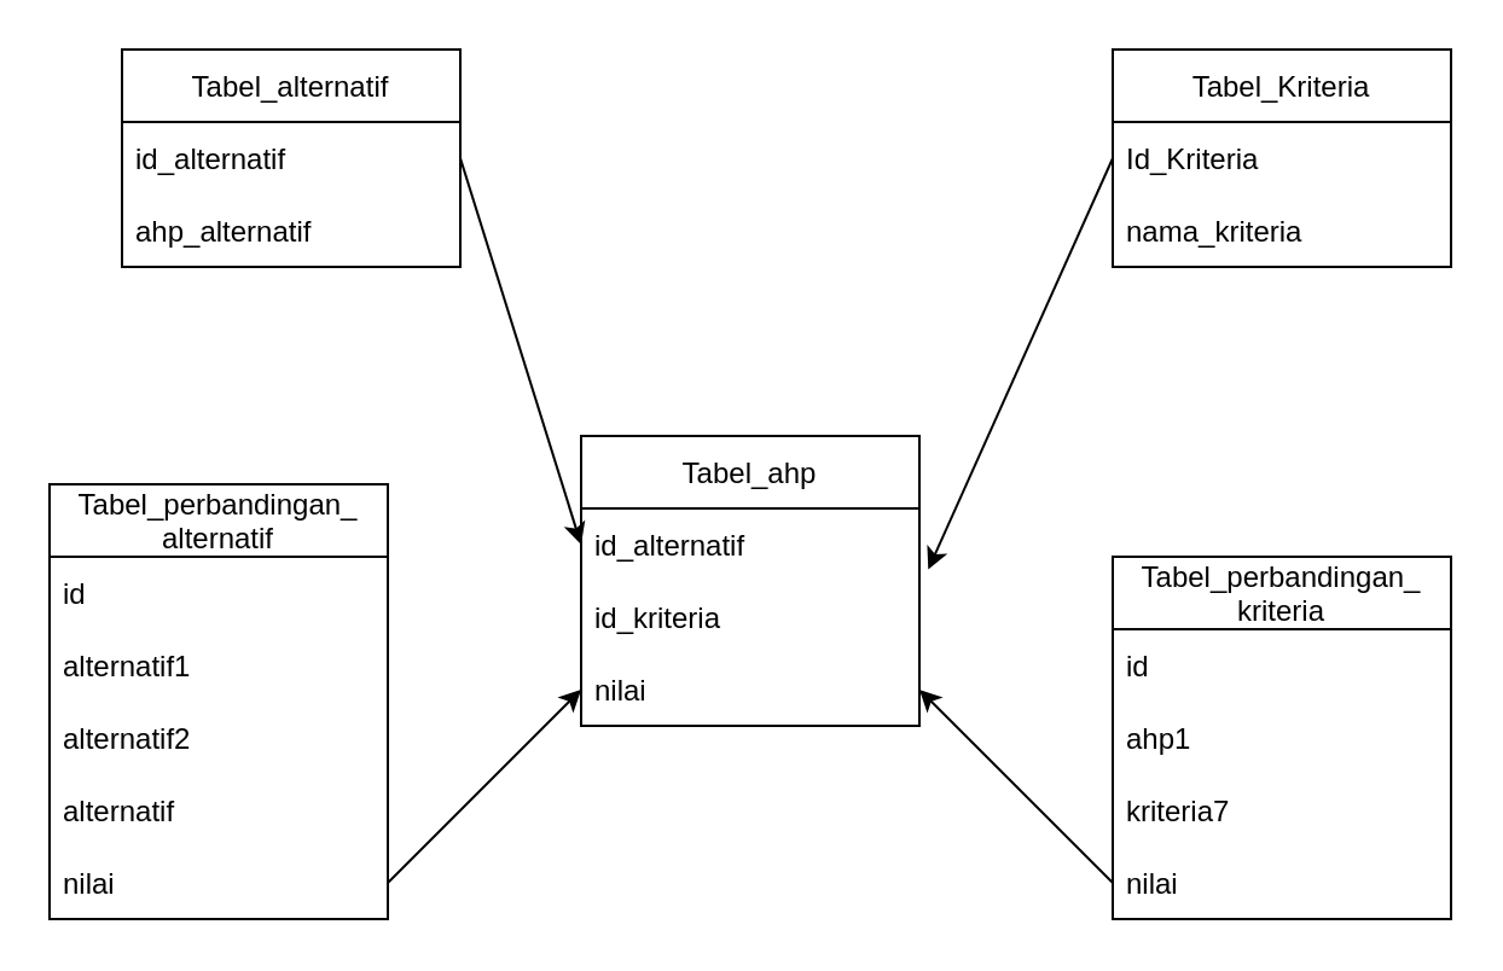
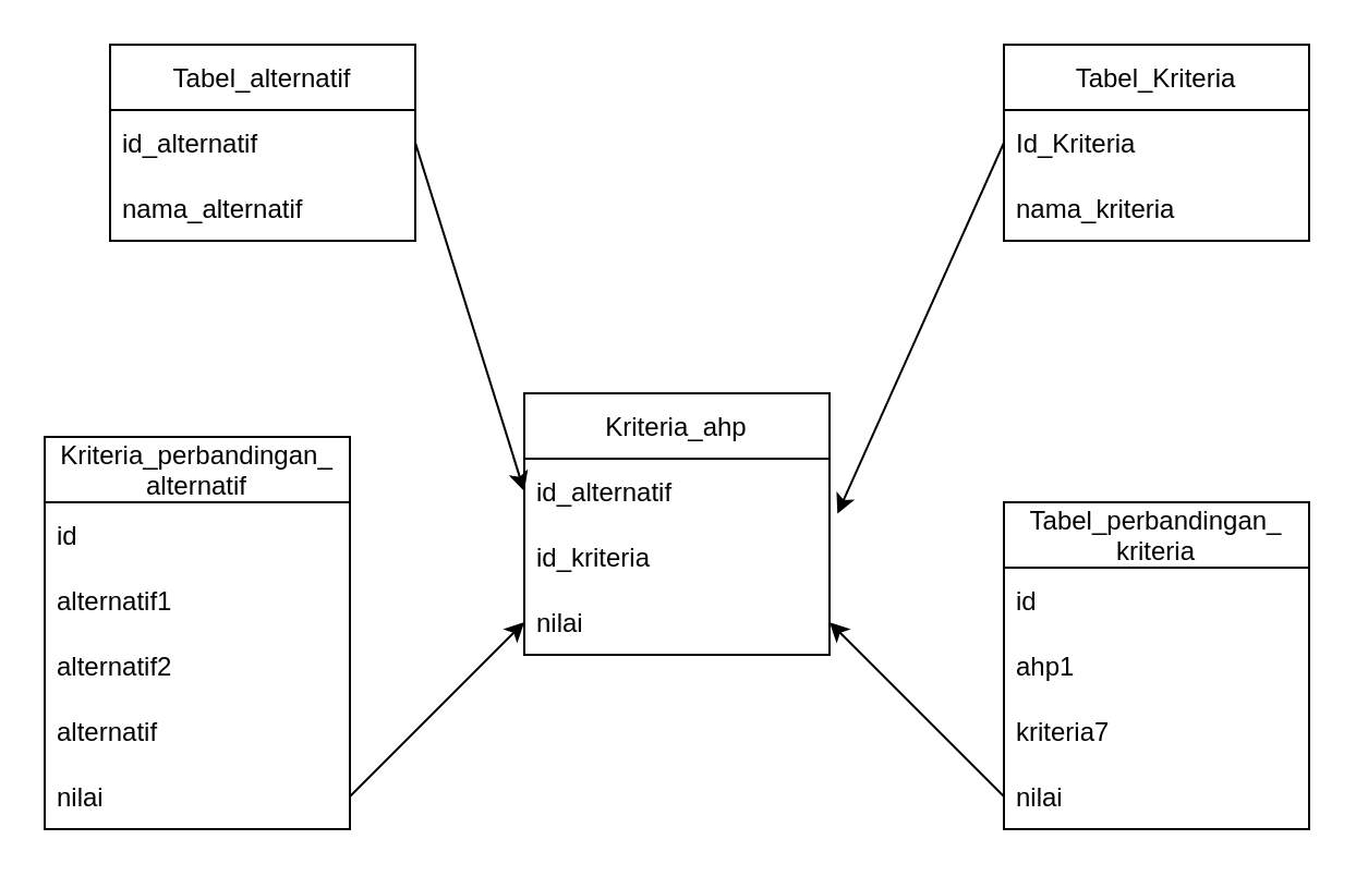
  <mxCell id="0" />
  <mxCell id="1" parent="0" />
  <mxCell id="2" value="Tabel_Kriteria" style="swimlane;fontStyle=0;childLayout=stackLayout;horizontal=1;startSize=30;horizontalStack=0;resizeParent=1;resizeParentMax=0;resizeLast=0;collapsible=1;marginBottom=0;" parent="1" vertex="1"><mxGeometry x="460" y="20" width="140" height="90" as="geometry" /></mxCell>
  <mxCell id="3" value="Id_Kriteria" style="text;strokeColor=none;fillColor=none;align=left;verticalAlign=middle;spacingLeft=4;spacingRight=4;overflow=hidden;points=[[0,0.5],[1,0.5]];portConstraint=eastwest;rotatable=0;" parent="2" vertex="1"><mxGeometry y="30" width="140" height="30" as="geometry" /></mxCell>
  <mxCell id="4" value="nama_kriteria" style="text;strokeColor=none;fillColor=none;align=left;verticalAlign=middle;spacingLeft=4;spacingRight=4;overflow=hidden;points=[[0,0.5],[1,0.5]];portConstraint=eastwest;rotatable=0;" parent="2" vertex="1"><mxGeometry y="60" width="140" height="30" as="geometry" /></mxCell>
- <mxCell id="5" value="Tabel_ahp" style="swimlane;fontStyle=0;childLayout=stackLayout;horizontal=1;startSize=30;horizontalStack=0;resizeParent=1;resizeParentMax=0;resizeLast=0;collapsible=1;marginBottom=0;" parent="1" vertex="1"><mxGeometry x="240" y="180" width="140" height="120" as="geometry" /></mxCell>
+ <mxCell id="5" value="Kriteria_ahp" style="swimlane;fontStyle=0;childLayout=stackLayout;horizontal=1;startSize=30;horizontalStack=0;resizeParent=1;resizeParentMax=0;resizeLast=0;collapsible=1;marginBottom=0;" parent="1" vertex="1"><mxGeometry x="240" y="180" width="140" height="120" as="geometry" /></mxCell>
  <mxCell id="6" value="id_alternatif" style="text;strokeColor=none;fillColor=none;align=left;verticalAlign=middle;spacingLeft=4;spacingRight=4;overflow=hidden;points=[[0,0.5],[1,0.5]];portConstraint=eastwest;rotatable=0;" parent="5" vertex="1"><mxGeometry y="30" width="140" height="30" as="geometry" /></mxCell>
  <mxCell id="7" value="id_kriteria" style="text;strokeColor=none;fillColor=none;align=left;verticalAlign=middle;spacingLeft=4;spacingRight=4;overflow=hidden;points=[[0,0.5],[1,0.5]];portConstraint=eastwest;rotatable=0;" parent="5" vertex="1"><mxGeometry y="60" width="140" height="30" as="geometry" /></mxCell>
  <mxCell id="8" value="nilai" style="text;strokeColor=none;fillColor=none;align=left;verticalAlign=middle;spacingLeft=4;spacingRight=4;overflow=hidden;points=[[0,0.5],[1,0.5]];portConstraint=eastwest;rotatable=0;" parent="5" vertex="1"><mxGeometry y="90" width="140" height="30" as="geometry" /></mxCell>
  <mxCell id="9" value="Tabel_alternatif" style="swimlane;fontStyle=0;childLayout=stackLayout;horizontal=1;startSize=30;horizontalStack=0;resizeParent=1;resizeParentMax=0;resizeLast=0;collapsible=1;marginBottom=0;" parent="1" vertex="1"><mxGeometry x="50" y="20" width="140" height="90" as="geometry" /></mxCell>
  <mxCell id="10" value="id_alternatif" style="text;strokeColor=none;fillColor=none;align=left;verticalAlign=middle;spacingLeft=4;spacingRight=4;overflow=hidden;points=[[0,0.5],[1,0.5]];portConstraint=eastwest;rotatable=0;" parent="9" vertex="1"><mxGeometry y="30" width="140" height="30" as="geometry" /></mxCell>
- <mxCell id="11" value="ahp_alternatif" style="text;strokeColor=none;fillColor=none;align=left;verticalAlign=middle;spacingLeft=4;spacingRight=4;overflow=hidden;points=[[0,0.5],[1,0.5]];portConstraint=eastwest;rotatable=0;" parent="9" vertex="1"><mxGeometry y="60" width="140" height="30" as="geometry" /></mxCell>
+ <mxCell id="11" value="nama_alternatif" style="text;strokeColor=none;fillColor=none;align=left;verticalAlign=middle;spacingLeft=4;spacingRight=4;overflow=hidden;points=[[0,0.5],[1,0.5]];portConstraint=eastwest;rotatable=0;" parent="9" vertex="1"><mxGeometry y="60" width="140" height="30" as="geometry" /></mxCell>
  <mxCell id="12" value="Tabel_perbandingan_&#10;kriteria" style="swimlane;fontStyle=0;childLayout=stackLayout;horizontal=1;startSize=30;horizontalStack=0;resizeParent=1;resizeParentMax=0;resizeLast=0;collapsible=1;marginBottom=0;" vertex="1" parent="1"><mxGeometry x="460" y="230" width="140" height="150" as="geometry" /></mxCell>
  <mxCell id="13" value="id" style="text;strokeColor=none;fillColor=none;align=left;verticalAlign=middle;spacingLeft=4;spacingRight=4;overflow=hidden;points=[[0,0.5],[1,0.5]];portConstraint=eastwest;rotatable=0;" vertex="1" parent="12"><mxGeometry y="30" width="140" height="30" as="geometry" /></mxCell>
  <mxCell id="14" value="ahp1" style="text;strokeColor=none;fillColor=none;align=left;verticalAlign=middle;spacingLeft=4;spacingRight=4;overflow=hidden;points=[[0,0.5],[1,0.5]];portConstraint=eastwest;rotatable=0;" vertex="1" parent="12"><mxGeometry y="60" width="140" height="30" as="geometry" /></mxCell>
  <mxCell id="15" value="kriteria7" style="text;strokeColor=none;fillColor=none;align=left;verticalAlign=middle;spacingLeft=4;spacingRight=4;overflow=hidden;points=[[0,0.5],[1,0.5]];portConstraint=eastwest;rotatable=0;" vertex="1" parent="12"><mxGeometry y="90" width="140" height="30" as="geometry" /></mxCell>
  <mxCell id="16" value="nilai" style="text;strokeColor=none;fillColor=none;align=left;verticalAlign=middle;spacingLeft=4;spacingRight=4;overflow=hidden;points=[[0,0.5],[1,0.5]];portConstraint=eastwest;rotatable=0;" vertex="1" parent="12"><mxGeometry y="120" width="140" height="30" as="geometry" /></mxCell>
- <mxCell id="17" value="Tabel_perbandingan_&#10;alternatif" style="swimlane;fontStyle=0;childLayout=stackLayout;horizontal=1;startSize=30;horizontalStack=0;resizeParent=1;resizeParentMax=0;resizeLast=0;collapsible=1;marginBottom=0;" vertex="1" parent="1"><mxGeometry x="20" y="200" width="140" height="180" as="geometry" /></mxCell>
+ <mxCell id="17" value="Kriteria_perbandingan_&#10;alternatif" style="swimlane;fontStyle=0;childLayout=stackLayout;horizontal=1;startSize=30;horizontalStack=0;resizeParent=1;resizeParentMax=0;resizeLast=0;collapsible=1;marginBottom=0;" vertex="1" parent="1"><mxGeometry x="20" y="200" width="140" height="180" as="geometry" /></mxCell>
  <mxCell id="18" value="id" style="text;strokeColor=none;fillColor=none;align=left;verticalAlign=middle;spacingLeft=4;spacingRight=4;overflow=hidden;points=[[0,0.5],[1,0.5]];portConstraint=eastwest;rotatable=0;" vertex="1" parent="17"><mxGeometry y="30" width="140" height="30" as="geometry" /></mxCell>
  <mxCell id="19" value="alternatif1" style="text;strokeColor=none;fillColor=none;align=left;verticalAlign=middle;spacingLeft=4;spacingRight=4;overflow=hidden;points=[[0,0.5],[1,0.5]];portConstraint=eastwest;rotatable=0;" vertex="1" parent="17"><mxGeometry y="60" width="140" height="30" as="geometry" /></mxCell>
  <mxCell id="20" value="alternatif2" style="text;strokeColor=none;fillColor=none;align=left;verticalAlign=middle;spacingLeft=4;spacingRight=4;overflow=hidden;points=[[0,0.5],[1,0.5]];portConstraint=eastwest;rotatable=0;" vertex="1" parent="17"><mxGeometry y="90" width="140" height="30" as="geometry" /></mxCell>
  <mxCell id="21" value="alternatif" style="text;strokeColor=none;fillColor=none;align=left;verticalAlign=middle;spacingLeft=4;spacingRight=4;overflow=hidden;points=[[0,0.5],[1,0.5]];portConstraint=eastwest;rotatable=0;" vertex="1" parent="17"><mxGeometry y="120" width="140" height="30" as="geometry" /></mxCell>
  <mxCell id="22" value="nilai" style="text;strokeColor=none;fillColor=none;align=left;verticalAlign=middle;spacingLeft=4;spacingRight=4;overflow=hidden;points=[[0,0.5],[1,0.5]];portConstraint=eastwest;rotatable=0;" vertex="1" parent="17"><mxGeometry y="150" width="140" height="30" as="geometry" /></mxCell>
  <mxCell id="23" value="" style="endArrow=classic;html=1;rounded=0;exitX=0;exitY=0.5;exitDx=0;exitDy=0;entryX=1;entryY=0.5;entryDx=0;entryDy=0;" edge="1" parent="1" source="16" target="8"><mxGeometry width="50" height="50" relative="1" as="geometry"><mxPoint x="320" y="340" as="sourcePoint" /><mxPoint x="370" y="290" as="targetPoint" /></mxGeometry></mxCell>
  <mxCell id="24" value="" style="endArrow=classic;html=1;rounded=0;exitX=1;exitY=0.5;exitDx=0;exitDy=0;entryX=0;entryY=0.5;entryDx=0;entryDy=0;" edge="1" parent="1" source="22" target="8"><mxGeometry width="50" height="50" relative="1" as="geometry"><mxPoint x="150" y="420" as="sourcePoint" /><mxPoint x="200" y="370" as="targetPoint" /></mxGeometry></mxCell>
  <mxCell id="25" value="" style="endArrow=classic;html=1;rounded=0;entryX=1.026;entryY=0.843;entryDx=0;entryDy=0;entryPerimeter=0;exitX=0;exitY=0.5;exitDx=0;exitDy=0;" edge="1" parent="1" source="3" target="6"><mxGeometry width="50" height="50" relative="1" as="geometry"><mxPoint x="270" y="200" as="sourcePoint" /><mxPoint x="320" y="150" as="targetPoint" /></mxGeometry></mxCell>
  <mxCell id="26" value="" style="endArrow=classic;html=1;rounded=0;entryX=0;entryY=0.5;entryDx=0;entryDy=0;exitX=1;exitY=0.5;exitDx=0;exitDy=0;" edge="1" parent="1" source="10" target="6"><mxGeometry width="50" height="50" relative="1" as="geometry"><mxPoint x="266.36" y="60" as="sourcePoint" /><mxPoint x="190" y="230.29" as="targetPoint" /></mxGeometry></mxCell>
